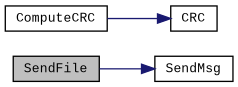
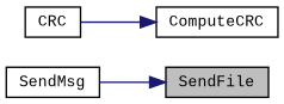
  digraph {
    fontname="Liberation Mono"
    rankdir=LR
    node [color=black fillcolor=white fontname="Liberation Mono" fontsize=10 shape=record style=filled]
    edge [color=midnightblue fontname="Liberation Mono" fontsize=10 labelfontname=Helvetica labelfontsize=10 style=solid]
    n1 [fillcolor=grey75 fontcolor=black height=0.2 label=SendFile width=0.4]
    n2 [height=0.2 label=SendMsg width=0.4]
    n3 [height=0.2 label=ComputeCRC width=0.4]
    n4 [height=0.2 label=CRC width=0.4]
-   n1 -> n2
-   n3 -> n4
+   n2 -> n1
+   n4 -> n3
  }
